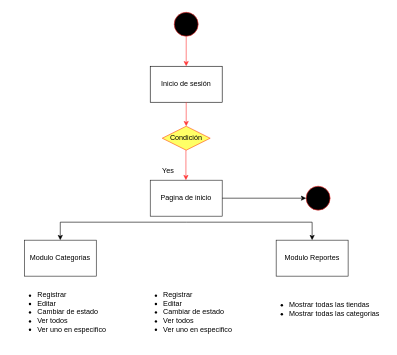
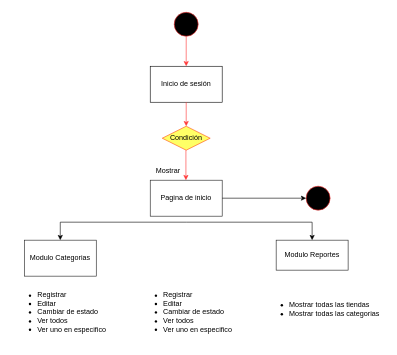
  <mxCell id="0" />
  <mxCell id="1" parent="0" />
  <mxCell id="2" value="Inicio de sesión" style="rounded=0;whiteSpace=wrap;html=1;" vertex="1" parent="1"><mxGeometry x="250" y="110" width="120" height="60" as="geometry" /></mxCell>
  <mxCell id="3" value="" style="ellipse;whiteSpace=wrap;html=1;aspect=fixed;fillColor=#000000;strokeColor=#FF3333;" vertex="1" parent="1"><mxGeometry x="290" y="20" width="40" height="40" as="geometry" /></mxCell>
  <mxCell id="4" value="" style="endArrow=classic;html=1;rounded=0;exitX=0.5;exitY=1;exitDx=0;exitDy=0;fillColor=#FF3333;strokeColor=#FF3333;" edge="1" parent="1" source="3"><mxGeometry width="50" height="50" relative="1" as="geometry"><mxPoint x="290" y="220" as="sourcePoint" /><mxPoint x="310" y="110" as="targetPoint" /></mxGeometry></mxCell>
  <mxCell id="5" value="Condición" style="rhombus;whiteSpace=wrap;html=1;fillColor=#FFFF66;shadow=0;strokeColor=#FF4B14;" vertex="1" parent="1"><mxGeometry x="270" y="210" width="80" height="40" as="geometry" /></mxCell>
  <mxCell id="6" value="" style="endArrow=classic;html=1;rounded=0;strokeColor=#FF3333;fillColor=#FF3333;exitX=0.5;exitY=1;exitDx=0;exitDy=0;" edge="1" parent="1" source="2"><mxGeometry width="50" height="50" relative="1" as="geometry"><mxPoint x="290" y="220" as="sourcePoint" /><mxPoint x="310" y="210" as="targetPoint" /></mxGeometry></mxCell>
- <mxCell id="7" value="Yes" style="text;html=1;strokeColor=none;fillColor=none;align=center;verticalAlign=middle;whiteSpace=wrap;rounded=0;shadow=0;" vertex="1" parent="1"><mxGeometry x="250" y="270" width="60" height="30" as="geometry" /></mxCell>
+ <mxCell id="7" value="Mostrar" style="text;html=1;strokeColor=none;fillColor=none;align=center;verticalAlign=middle;whiteSpace=wrap;rounded=0;shadow=0;" vertex="1" parent="1"><mxGeometry x="250" y="270" width="60" height="30" as="geometry" /></mxCell>
  <mxCell id="8" value="" style="endArrow=classic;html=1;rounded=0;strokeColor=#FF3333;fillColor=#FF3333;" edge="1" parent="1"><mxGeometry width="50" height="50" relative="1" as="geometry"><mxPoint x="309.5" y="250" as="sourcePoint" /><mxPoint x="309.5" y="300" as="targetPoint" /></mxGeometry></mxCell>
  <mxCell id="9" value="Pagina de inicio" style="rounded=0;whiteSpace=wrap;html=1;shadow=0;strokeColor=#1A1A1A;fillColor=#FFFFFF;" vertex="1" parent="1"><mxGeometry x="250" y="300" width="120" height="60" as="geometry" /></mxCell>
  <mxCell id="10" value="Modulo Categorias" style="rounded=0;whiteSpace=wrap;html=1;shadow=0;strokeColor=#1A1A1A;fillColor=#FFFFFF;" vertex="1" parent="1"><mxGeometry x="40" y="400" width="120" height="60" as="geometry" /></mxCell>
- <mxCell id="11" value="Modulo Reportes" style="rounded=0;whiteSpace=wrap;html=1;shadow=0;strokeColor=#1A1A1A;fillColor=#FFFFFF;" vertex="1" parent="1"><mxGeometry x="460" y="400" width="120" height="60" as="geometry" /></mxCell>
+ <mxCell id="11" value="Modulo Reportes" style="rounded=0;whiteSpace=wrap;html=1;shadow=0;strokeColor=#1A1A1A;fillColor=#FFFFFF;" vertex="1" parent="1"><mxGeometry x="460" y="400" width="120" height="50" as="geometry" /></mxCell>
  <mxCell id="12" value="" style="endArrow=classic;html=1;rounded=0;strokeColor=#000000;fillColor=#FF3333;entryX=0.5;entryY=0;entryDx=0;entryDy=0;" edge="1" parent="1" target="11"><mxGeometry width="50" height="50" relative="1" as="geometry"><mxPoint x="310" y="370" as="sourcePoint" /><mxPoint x="510" y="380" as="targetPoint" /><Array as="points"><mxPoint x="520" y="370" /></Array></mxGeometry></mxCell>
  <mxCell id="13" value="" style="endArrow=classic;html=1;rounded=0;strokeColor=#000000;fillColor=#FF3333;" edge="1" parent="1" target="10"><mxGeometry width="50" height="50" relative="1" as="geometry"><mxPoint x="310" y="370" as="sourcePoint" /><mxPoint x="470" y="510" as="targetPoint" /><Array as="points"><mxPoint x="100" y="370" /></Array></mxGeometry></mxCell>
  <mxCell id="14" value="" style="ellipse;whiteSpace=wrap;html=1;aspect=fixed;fillColor=#000000;strokeColor=#FF3333;" vertex="1" parent="1"><mxGeometry x="510" y="310" width="40" height="40" as="geometry" /></mxCell>
  <mxCell id="15" value="" style="endArrow=classic;html=1;rounded=0;strokeColor=#000000;fillColor=#FF3333;exitX=1;exitY=0.5;exitDx=0;exitDy=0;" edge="1" parent="1" source="9"><mxGeometry width="50" height="50" relative="1" as="geometry"><mxPoint x="460" y="380" as="sourcePoint" /><mxPoint x="510" y="330" as="targetPoint" /></mxGeometry></mxCell>
  <mxCell id="16" value="&lt;ul&gt;&lt;li&gt;Registrar&lt;/li&gt;&lt;li&gt;Editar&lt;/li&gt;&lt;li&gt;Cambiar de estado&lt;/li&gt;&lt;li&gt;Ver todos&lt;/li&gt;&lt;li&gt;Ver uno en especifico&lt;/li&gt;&lt;/ul&gt;" style="text;strokeColor=none;fillColor=none;html=1;whiteSpace=wrap;verticalAlign=middle;overflow=hidden;shadow=0;" vertex="1" parent="1"><mxGeometry x="20" y="470" width="160" height="100" as="geometry" /></mxCell>
  <mxCell id="17" value="&lt;ul&gt;&lt;li&gt;Registrar&lt;/li&gt;&lt;li&gt;Editar&lt;/li&gt;&lt;li&gt;Cambiar de estado&lt;/li&gt;&lt;li&gt;Ver todos&lt;/li&gt;&lt;li&gt;Ver uno en especifico&lt;/li&gt;&lt;/ul&gt;" style="text;strokeColor=none;fillColor=none;html=1;whiteSpace=wrap;verticalAlign=middle;overflow=hidden;shadow=0;" vertex="1" parent="1"><mxGeometry x="230" y="470" width="160" height="100" as="geometry" /></mxCell>
  <mxCell id="18" value="&lt;ul&gt;&lt;li&gt;Mostrar todas las tiendas&lt;/li&gt;&lt;li&gt;Mostrar todas las categorias&lt;/li&gt;&lt;/ul&gt;" style="text;strokeColor=none;fillColor=none;html=1;whiteSpace=wrap;verticalAlign=middle;overflow=hidden;shadow=0;" vertex="1" parent="1"><mxGeometry x="440" y="470" width="200" height="90" as="geometry" /></mxCell>
